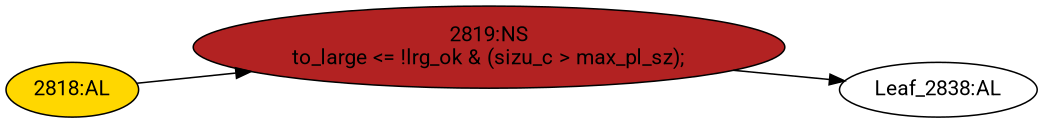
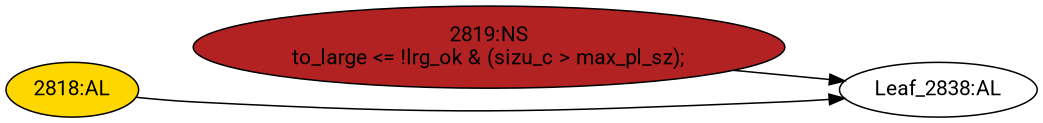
  strict digraph {
    fontname=Roboto
    rankdir=LR
    node [fontname=Roboto style=filled]
    edge [cond="[]" fontname=Roboto lineno=None]
    n1 [ast="<pyverilog.vparser.ast.NonblockingSubstitution object at 0x7f13b555fd50>" fillcolor=firebrick label="2819:NS\nto_large <= !lrg_ok & (sizu_c > max_pl_sz);" statements="[<pyverilog.vparser.ast.NonblockingSubstitution object at 0x7f13b555fd50>]" typ=NonblockingSubstitution]
    n2 [def_var="['to_large']" label="Leaf_2838:AL" style=""]
    n3 [ast="<pyverilog.vparser.ast.Always object at 0x7f13b555ffd0>" clk_sens=True fillcolor=gold label="2818:AL" sens="['clk']" statements="[]" typ=Always use_var="['lrg_ok', 'max_pl_sz', 'sizu_c']"]
    n1 -> n2
-   n3 -> n1
+   n3 -> n2
  }
